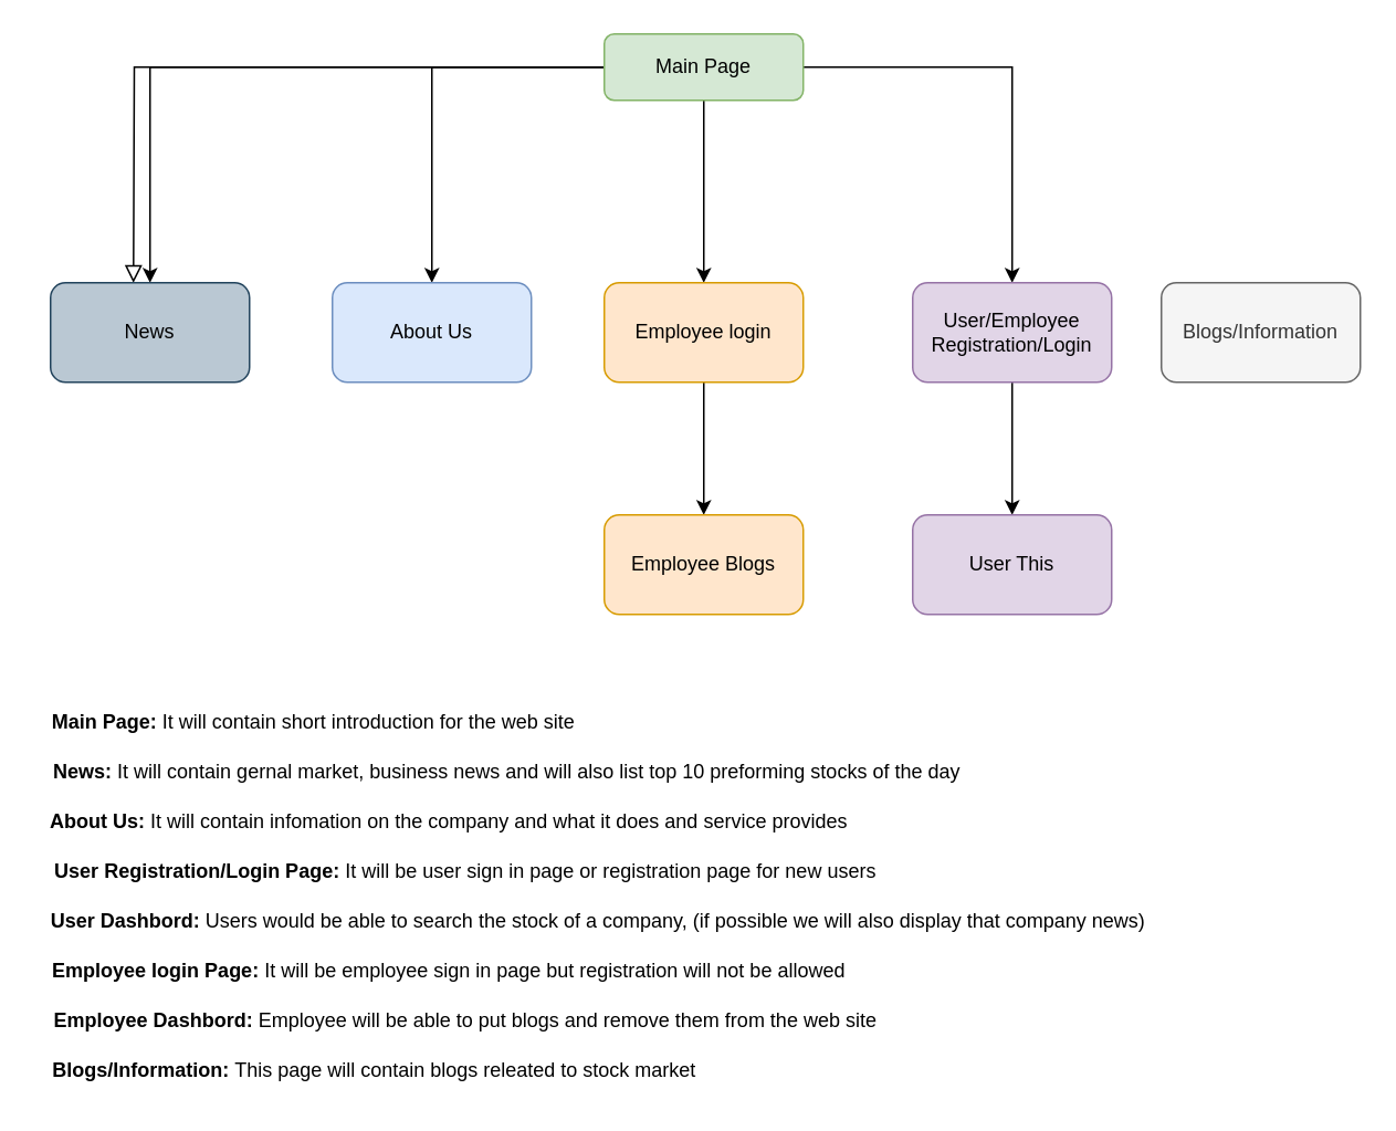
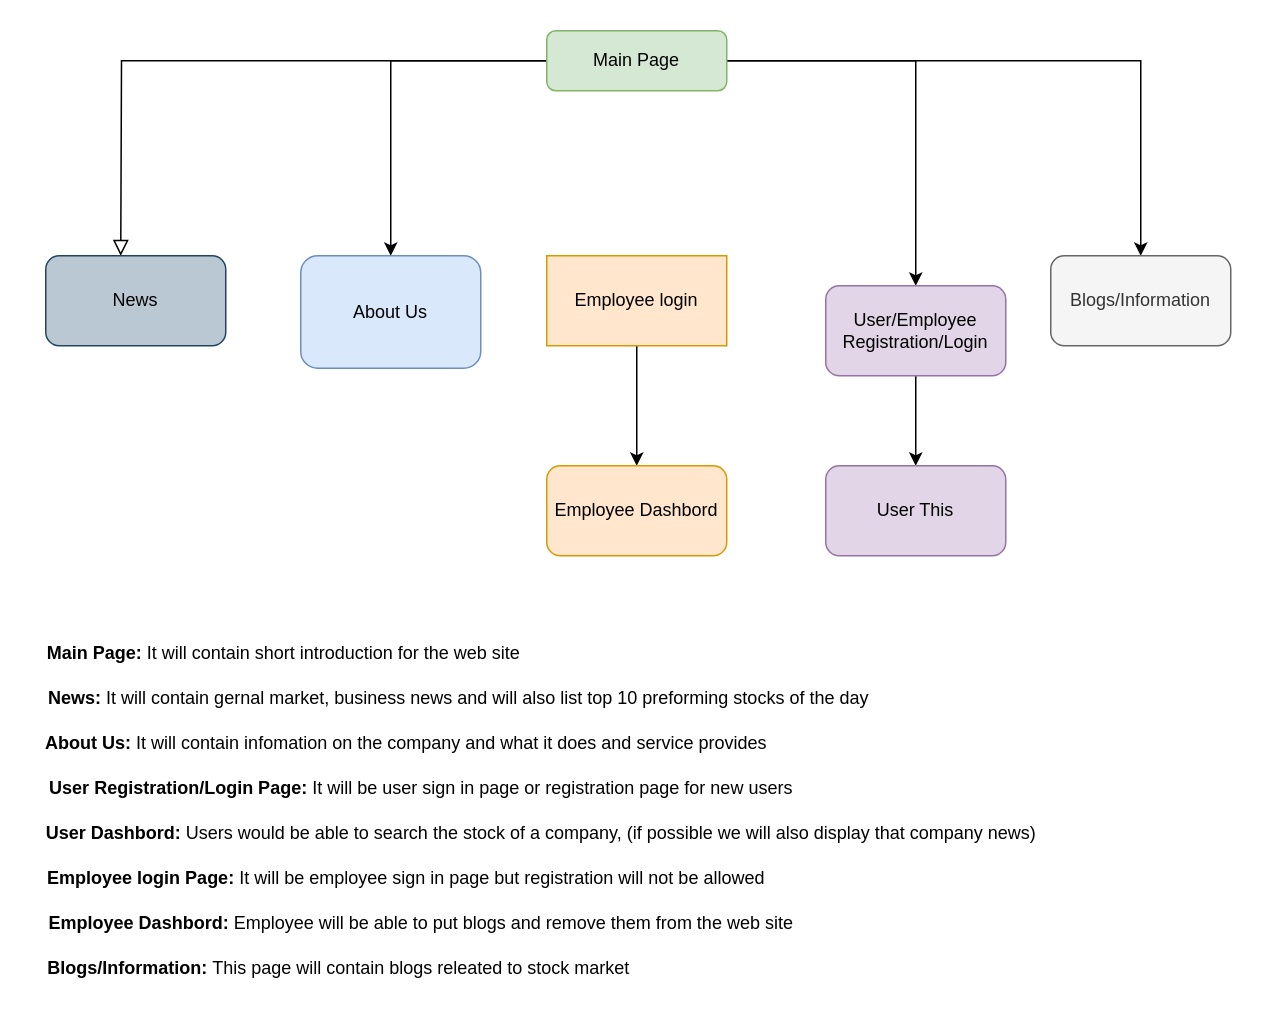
  <mxCell id="0" />
  <mxCell id="1" parent="0" />
  <mxCell id="2" value="" style="rounded=0;html=1;jettySize=auto;orthogonalLoop=1;fontSize=11;endArrow=block;endFill=0;endSize=8;strokeWidth=1;shadow=0;labelBackgroundColor=none;edgeStyle=orthogonalEdgeStyle;" parent="1" source="7" edge="1"><mxGeometry relative="1" as="geometry"><mxPoint x="80" y="170" as="targetPoint" /></mxGeometry></mxCell>
  <mxCell id="3" style="edgeStyle=orthogonalEdgeStyle;rounded=0;orthogonalLoop=1;jettySize=auto;html=1;entryX=0.5;entryY=0;entryDx=0;entryDy=0;" edge="1" parent="1" source="7" target="10"><mxGeometry relative="1" as="geometry" /></mxCell>
  <mxCell id="4" value="" style="edgeStyle=orthogonalEdgeStyle;rounded=0;orthogonalLoop=1;jettySize=auto;html=1;" edge="1" parent="1" source="7" target="12"><mxGeometry relative="1" as="geometry" /></mxCell>
- <mxCell id="5" value="" style="edgeStyle=orthogonalEdgeStyle;rounded=0;orthogonalLoop=1;jettySize=auto;html=1;" edge="1" parent="1" source="7" target="24"><mxGeometry relative="1" as="geometry" /></mxCell>
- <mxCell id="6" value="" style="edgeStyle=orthogonalEdgeStyle;rounded=0;orthogonalLoop=1;jettySize=auto;html=1;" edge="1" parent="1" source="7" target="19"><mxGeometry relative="1" as="geometry" /></mxCell>
+ <mxCell id="5" value="" style="edgeStyle=orthogonalEdgeStyle;rounded=0;orthogonalLoop=1;jettySize=auto;html=1;" edge="1" parent="1" source="7" target="13"><mxGeometry relative="1" as="geometry" /></mxCell>
  <mxCell id="7" value="Main Page" style="rounded=1;whiteSpace=wrap;html=1;fontSize=12;glass=0;strokeWidth=1;shadow=0;fillColor=#d5e8d4;strokeColor=#82b366;" parent="1" vertex="1"><mxGeometry x="364" y="20" width="120" height="40" as="geometry" /></mxCell>
  <mxCell id="8" value="" style="edgeStyle=orthogonalEdgeStyle;rounded=0;orthogonalLoop=1;jettySize=auto;html=1;" edge="1" parent="1" source="10" target="11"><mxGeometry relative="1" as="geometry" /></mxCell>
  <mxCell id="9" value="" style="edgeStyle=orthogonalEdgeStyle;rounded=0;orthogonalLoop=1;jettySize=auto;html=1;exitX=0.5;exitY=1;exitDx=0;exitDy=0;" edge="1" parent="1" source="19" target="14"><mxGeometry relative="1" as="geometry" /></mxCell>
- <mxCell id="10" value="User/Employee Registration/Login" style="rounded=1;whiteSpace=wrap;html=1;fontSize=12;glass=0;strokeWidth=1;shadow=0;fillColor=#e1d5e7;strokeColor=#9673a6;" parent="1" vertex="1"><mxGeometry x="550" y="170" width="120" height="60" as="geometry" /></mxCell>
+ <mxCell id="10" value="User/Employee Registration/Login" style="rounded=1;whiteSpace=wrap;html=1;fontSize=12;glass=0;strokeWidth=1;shadow=0;fillColor=#e1d5e7;strokeColor=#9673a6;" parent="1" vertex="1"><mxGeometry x="550" y="190" width="120" height="60" as="geometry" /></mxCell>
  <mxCell id="11" value="User This" style="whiteSpace=wrap;html=1;rounded=1;glass=0;strokeWidth=1;shadow=0;fillColor=#e1d5e7;strokeColor=#9673a6;" vertex="1" parent="1"><mxGeometry x="550" y="310" width="120" height="60" as="geometry" /></mxCell>
- <mxCell id="12" value="About Us" style="whiteSpace=wrap;html=1;rounded=1;glass=0;strokeWidth=1;shadow=0;fillColor=#dae8fc;strokeColor=#6c8ebf;" vertex="1" parent="1"><mxGeometry x="200" y="170" width="120" height="60" as="geometry" /></mxCell>
+ <mxCell id="12" value="About Us" style="whiteSpace=wrap;html=1;rounded=1;glass=0;strokeWidth=1;shadow=0;fillColor=#dae8fc;strokeColor=#6c8ebf;" vertex="1" parent="1"><mxGeometry x="200" y="170" width="120" height="75" as="geometry" /></mxCell>
  <mxCell id="13" value="Blogs/Information" style="whiteSpace=wrap;html=1;rounded=1;glass=0;strokeWidth=1;shadow=0;fillColor=#f5f5f5;fontColor=#333333;strokeColor=#666666;" vertex="1" parent="1"><mxGeometry x="700" y="170" width="120" height="60" as="geometry" /></mxCell>
- <mxCell id="14" value="Employee Blogs" style="whiteSpace=wrap;html=1;rounded=1;glass=0;strokeWidth=1;shadow=0;fillColor=#ffe6cc;strokeColor=#d79b00;" vertex="1" parent="1"><mxGeometry x="364" y="310" width="120" height="60" as="geometry" /></mxCell>
+ <mxCell id="14" value="Employee Dashbord" style="whiteSpace=wrap;html=1;rounded=1;glass=0;strokeWidth=1;shadow=0;fillColor=#ffe6cc;strokeColor=#d79b00;" vertex="1" parent="1"><mxGeometry x="364" y="310" width="120" height="60" as="geometry" /></mxCell>
  <mxCell id="15" value="&lt;b&gt;Main Page:&lt;/b&gt; It will contain short introduction for the web site&amp;nbsp;" style="text;html=1;align=center;verticalAlign=middle;resizable=0;points=[];autosize=1;strokeColor=none;fillColor=none;" vertex="1" parent="1"><mxGeometry x="20" y="420" width="340" height="30" as="geometry" /></mxCell>
  <mxCell id="16" value="&lt;b&gt;News: &lt;/b&gt;It will contain gernal market, business news and will also list top 10 preforming stocks of the day" style="text;html=1;align=center;verticalAlign=middle;resizable=0;points=[];autosize=1;strokeColor=none;fillColor=none;" vertex="1" parent="1"><mxGeometry x="20" y="450" width="570" height="30" as="geometry" /></mxCell>
  <mxCell id="17" value="&lt;b&gt;About Us: &lt;/b&gt;It will contain infomation on the company and what it does and service provides" style="text;html=1;align=center;verticalAlign=middle;resizable=0;points=[];autosize=1;strokeColor=none;fillColor=none;" vertex="1" parent="1"><mxGeometry x="20" y="480" width="500" height="30" as="geometry" /></mxCell>
  <mxCell id="18" value="&lt;b&gt;User Registration/Login Page: &lt;/b&gt;It will be user sign in page or registration page for new users" style="text;html=1;align=center;verticalAlign=middle;resizable=0;points=[];autosize=1;strokeColor=none;fillColor=none;" vertex="1" parent="1"><mxGeometry x="20" y="510" width="520" height="30" as="geometry" /></mxCell>
- <mxCell id="19" value="Employee login" style="whiteSpace=wrap;html=1;rounded=1;glass=0;strokeWidth=1;shadow=0;fillColor=#ffe6cc;strokeColor=#d79b00;" vertex="1" parent="1"><mxGeometry x="364" y="170" width="120" height="60" as="geometry" /></mxCell>
+ <mxCell id="19" value="Employee login" style="whiteSpace=wrap;html=1;glass=0;strokeWidth=1;shadow=0;fillColor=#ffe6cc;strokeColor=#d79b00;rounded=0;" vertex="1" parent="1"><mxGeometry x="364" y="170" width="120" height="60" as="geometry" /></mxCell>
  <mxCell id="20" value="&lt;b&gt;User Dashbord:&lt;/b&gt; Users would be able to search the stock of a company, (if possible we will also display that company news)" style="text;html=1;align=center;verticalAlign=middle;resizable=0;points=[];autosize=1;strokeColor=none;fillColor=none;" vertex="1" parent="1"><mxGeometry x="20" y="540" width="680" height="30" as="geometry" /></mxCell>
  <mxCell id="21" value="&lt;b&gt;Employee login Page: &lt;/b&gt;It will be employee sign in page but registration will not be allowed" style="text;html=1;align=center;verticalAlign=middle;resizable=0;points=[];autosize=1;strokeColor=none;fillColor=none;" vertex="1" parent="1"><mxGeometry x="20" y="570" width="500" height="30" as="geometry" /></mxCell>
  <mxCell id="22" value="&lt;b&gt;Employee Dashbord:&lt;/b&gt; Employee will be able to put blogs and remove them from the web site" style="text;html=1;align=center;verticalAlign=middle;resizable=0;points=[];autosize=1;strokeColor=none;fillColor=none;" vertex="1" parent="1"><mxGeometry x="20" y="600" width="520" height="30" as="geometry" /></mxCell>
  <mxCell id="23" value="&lt;b&gt;Blogs/Information: &lt;/b&gt;This page will contain blogs releated to stock market" style="text;html=1;align=center;verticalAlign=middle;resizable=0;points=[];autosize=1;strokeColor=none;fillColor=none;" vertex="1" parent="1"><mxGeometry x="20" y="630" width="410" height="30" as="geometry" /></mxCell>
  <mxCell id="24" value="News" style="rounded=1;whiteSpace=wrap;html=1;fillColor=#bac8d3;strokeColor=#23445d;" vertex="1" parent="1"><mxGeometry x="30" y="170" width="120" height="60" as="geometry" /></mxCell>
